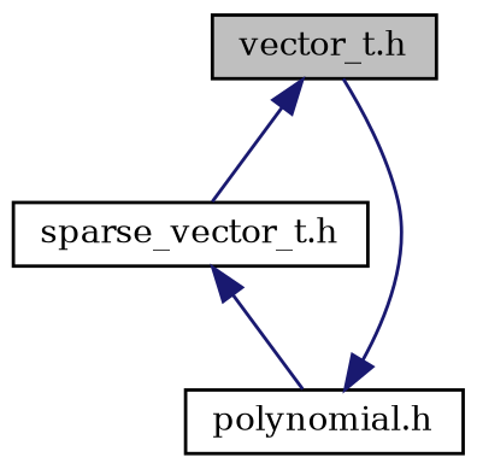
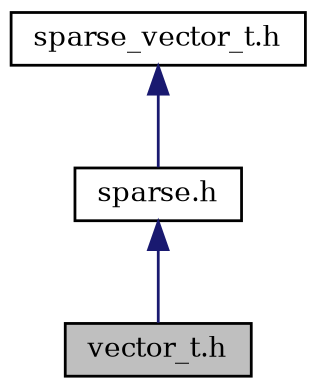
  digraph {
    fontname="DejaVu Serif"
    node [color=black fillcolor=white fontname="DejaVu Serif" fontsize=10 shape=record style=filled]
    edge [color=midnightblue dir=back fontname="DejaVu Serif" fontsize=10 labelfontname=Helvetica labelfontsize=10 style=solid]
    n1 [fillcolor=grey75 fontcolor=black height=0.2 label="vector_t.h" width=0.4]
    n2 [height=0.2 label="sparse_vector_t.h" width=0.4]
-   n3 [height=0.2 label="polynomial.h" width=0.4]
-   n1 -> n2
+   n3 [height=0.2 label="sparse.h" width=0.4]
    n2 -> n3
    n3 -> n1
  }
